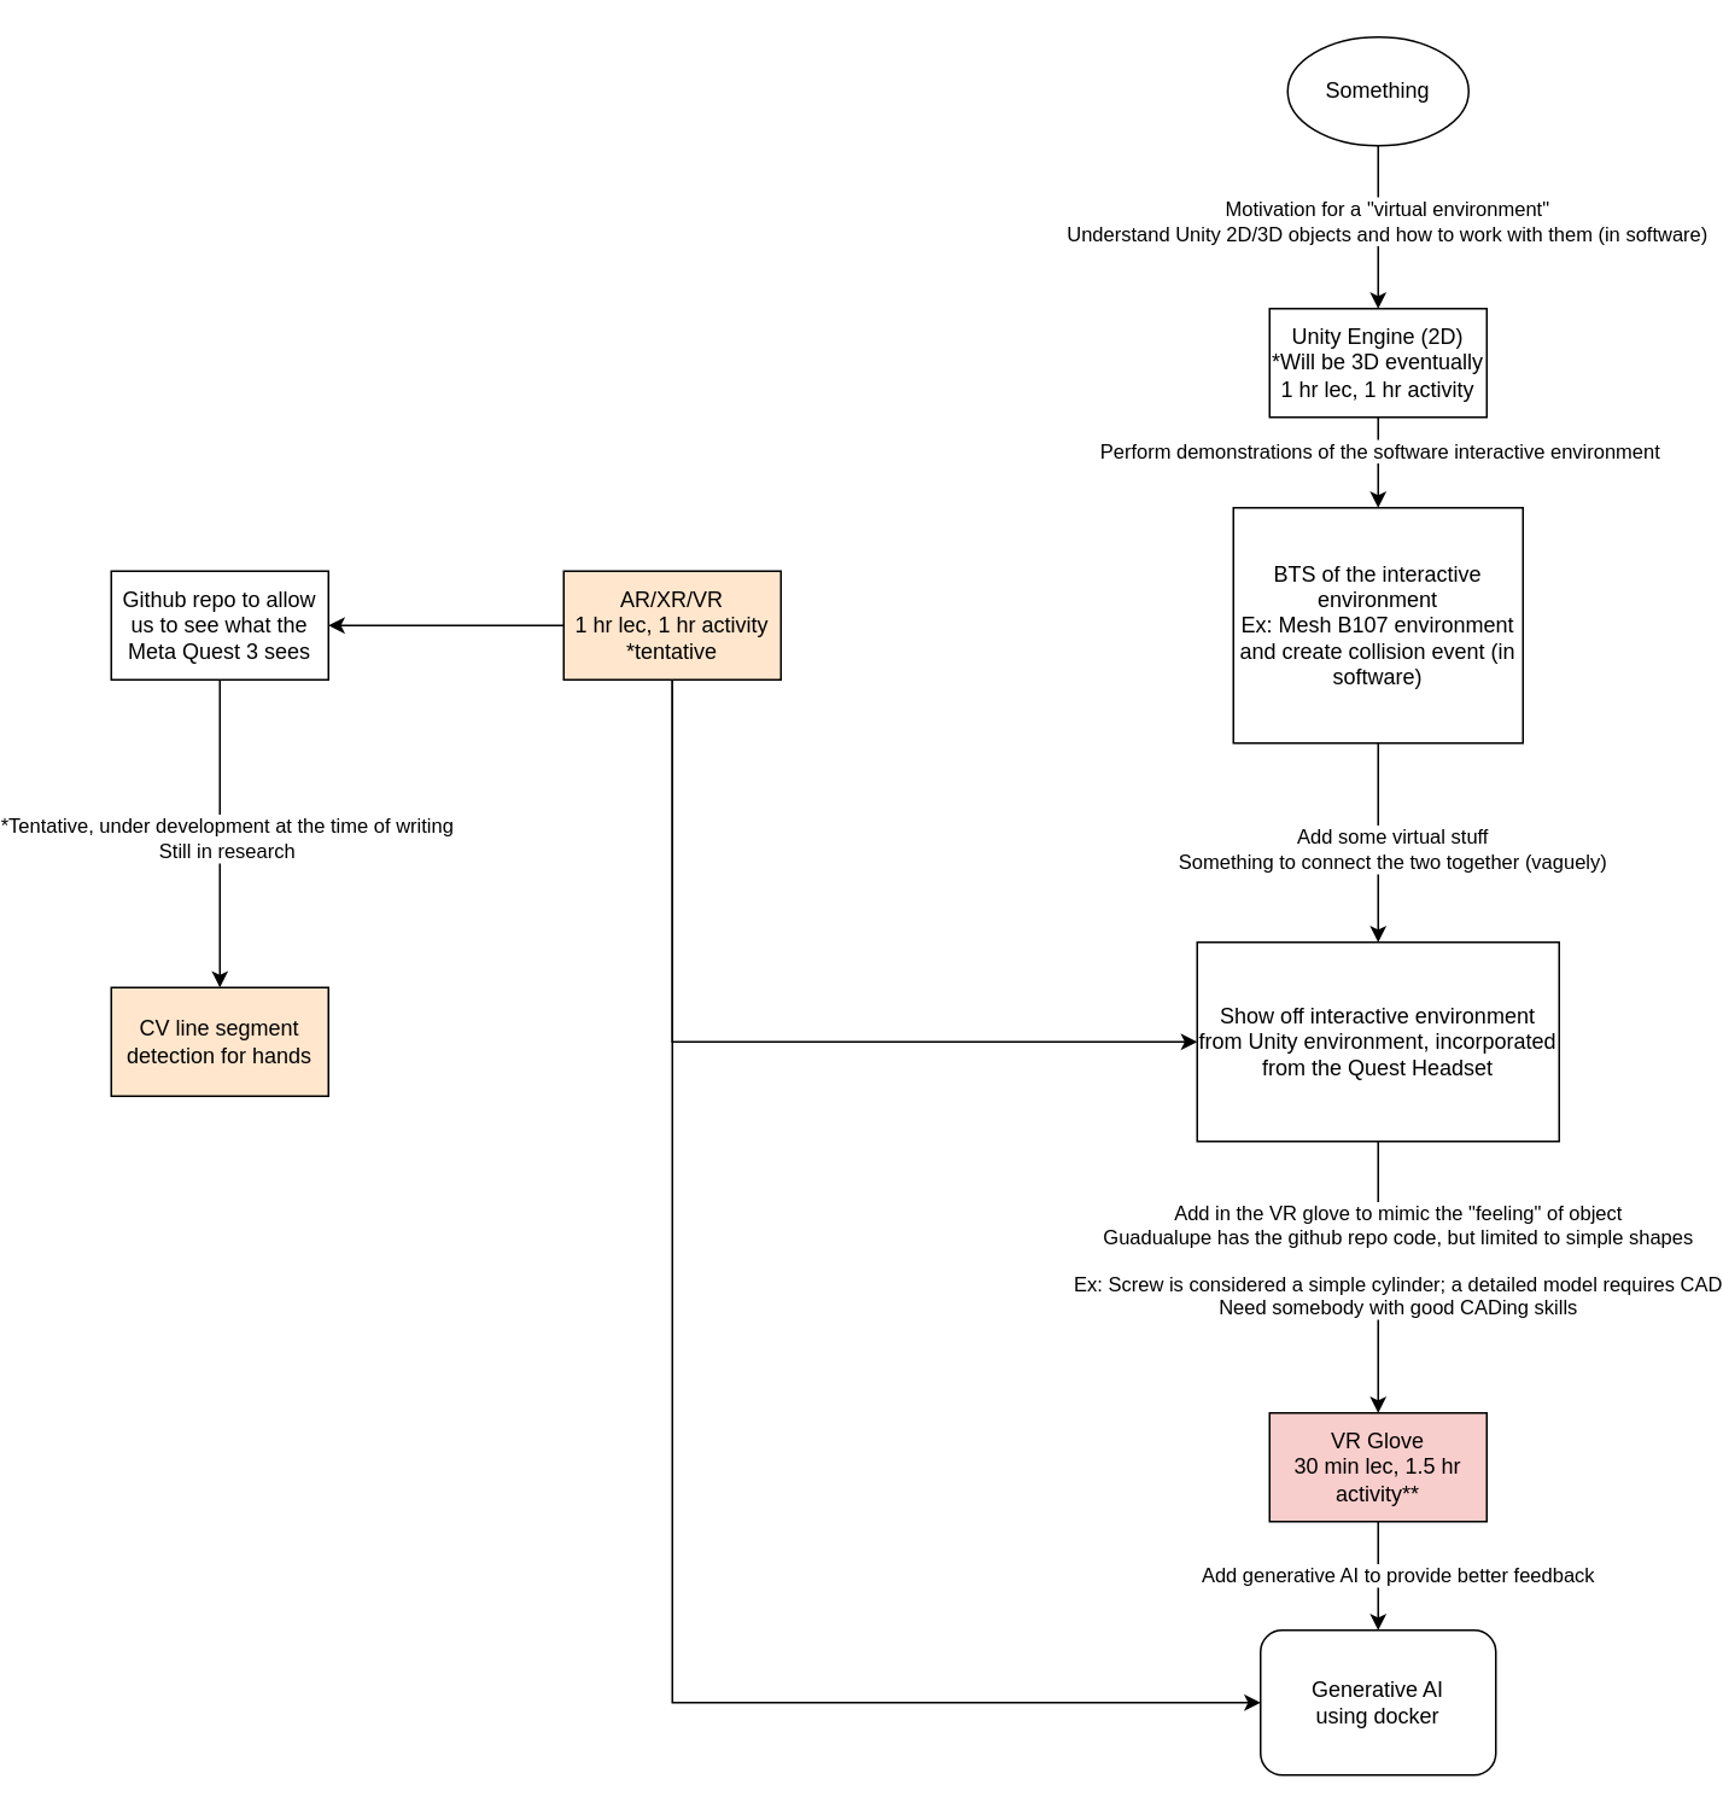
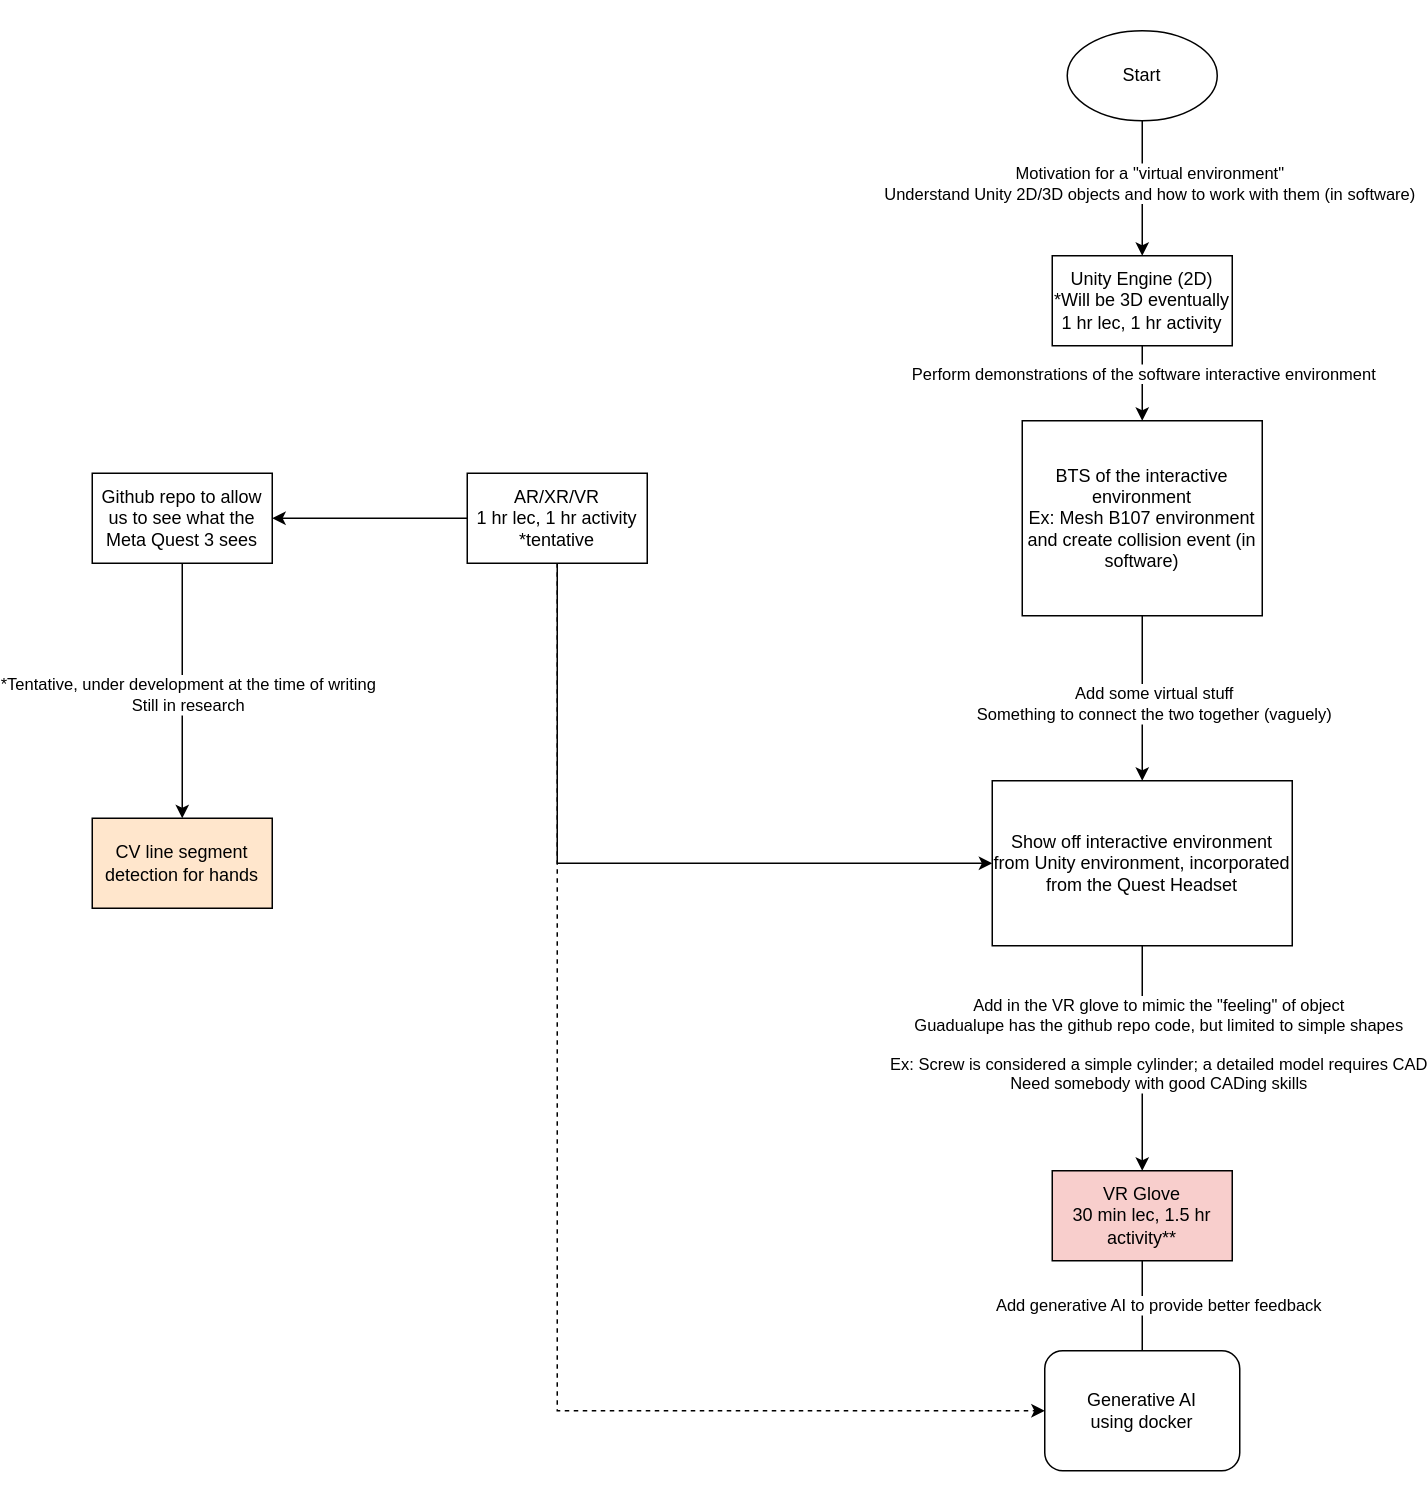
  <mxCell id="0" />
  <mxCell id="1" parent="0" />
  <mxCell id="2" value="Generative AI&lt;div&gt;using docker&lt;/div&gt;" style="whiteSpace=wrap;html=1;rounded=1;" vertex="1" parent="1"><mxGeometry x="655" y="900" width="130" height="80" as="geometry" /></mxCell>
  <mxCell id="3" style="edgeStyle=orthogonalEdgeStyle;rounded=0;orthogonalLoop=1;jettySize=auto;html=1;exitX=0.5;exitY=1;exitDx=0;exitDy=0;entryX=0;entryY=0.5;entryDx=0;entryDy=0;" edge="1" parent="1" source="6" target="15"><mxGeometry relative="1" as="geometry" /></mxCell>
- <mxCell id="4" style="edgeStyle=orthogonalEdgeStyle;rounded=0;orthogonalLoop=1;jettySize=auto;html=1;exitX=0.5;exitY=1;exitDx=0;exitDy=0;entryX=0;entryY=0.5;entryDx=0;entryDy=0;" edge="1" parent="1" source="6" target="2"><mxGeometry relative="1" as="geometry" /></mxCell>
+ <mxCell id="4" style="edgeStyle=orthogonalEdgeStyle;rounded=0;orthogonalLoop=1;jettySize=auto;html=1;exitX=0.5;exitY=1;exitDx=0;exitDy=0;entryX=0;entryY=0.5;entryDx=0;entryDy=0;dashed=1;" edge="1" parent="1" source="6" target="2"><mxGeometry relative="1" as="geometry" /></mxCell>
  <mxCell id="5" style="edgeStyle=orthogonalEdgeStyle;rounded=0;orthogonalLoop=1;jettySize=auto;html=1;exitX=0;exitY=0.5;exitDx=0;exitDy=0;entryX=1;entryY=0.5;entryDx=0;entryDy=0;" edge="1" parent="1" source="6" target="24"><mxGeometry relative="1" as="geometry" /></mxCell>
- <mxCell id="6" value="AR/XR/VR&lt;div&gt;1 hr lec, 1 hr activity&lt;/div&gt;&lt;div&gt;*tentative&lt;/div&gt;" style="rounded=0;whiteSpace=wrap;html=1;fillColor=#ffe6cc;" vertex="1" parent="1"><mxGeometry x="270" y="315" width="120" height="60" as="geometry" /></mxCell>
+ <mxCell id="6" value="AR/XR/VR&lt;div&gt;1 hr lec, 1 hr activity&lt;/div&gt;&lt;div&gt;*tentative&lt;/div&gt;" style="rounded=0;whiteSpace=wrap;html=1;" vertex="1" parent="1"><mxGeometry x="270" y="315" width="120" height="60" as="geometry" /></mxCell>
  <mxCell id="7" style="edgeStyle=orthogonalEdgeStyle;rounded=0;orthogonalLoop=1;jettySize=auto;html=1;exitX=0.5;exitY=1;exitDx=0;exitDy=0;entryX=0.5;entryY=0;entryDx=0;entryDy=0;" edge="1" parent="1" source="9" target="18"><mxGeometry relative="1" as="geometry" /></mxCell>
  <mxCell id="8" value="Perform demonstrations of the software interactive environment" style="edgeLabel;html=1;align=center;verticalAlign=middle;resizable=0;points=[];" vertex="1" connectable="0" parent="7"><mxGeometry x="-0.28" relative="1" as="geometry"><mxPoint as="offset" /></mxGeometry></mxCell>
  <mxCell id="9" value="Unity Engine (2D)&lt;div&gt;*Will be 3D eventually&lt;/div&gt;&lt;div&gt;1 hr lec, 1 hr activity&lt;/div&gt;" style="rounded=0;whiteSpace=wrap;html=1;" vertex="1" parent="1"><mxGeometry x="660" y="170" width="120" height="60" as="geometry" /></mxCell>
- <mxCell id="10" style="edgeStyle=orthogonalEdgeStyle;rounded=0;orthogonalLoop=1;jettySize=auto;html=1;exitX=0.5;exitY=1;exitDx=0;exitDy=0;entryX=0.5;entryY=0;entryDx=0;entryDy=0;" edge="1" parent="1" source="12" target="2"><mxGeometry relative="1" as="geometry" /></mxCell>
+ <mxCell id="10" style="edgeStyle=orthogonalEdgeStyle;rounded=0;orthogonalLoop=1;jettySize=auto;html=1;exitX=0.5;exitY=1;exitDx=0;exitDy=0;entryX=0.5;entryY=0;entryDx=0;entryDy=0;endArrow=none;" edge="1" parent="1" source="12" target="2"><mxGeometry relative="1" as="geometry" /></mxCell>
  <mxCell id="11" value="Add generative AI to provide better feedback" style="edgeLabel;html=1;align=center;verticalAlign=middle;resizable=0;points=[];" vertex="1" connectable="0" parent="10"><mxGeometry x="0.211" y="-2" relative="1" as="geometry"><mxPoint x="12" y="-7" as="offset" /></mxGeometry></mxCell>
  <mxCell id="12" value="VR Glove&lt;div&gt;30 min lec, 1.5 hr activity**&lt;/div&gt;" style="rounded=0;whiteSpace=wrap;html=1;fillColor=#f8cecc;" vertex="1" parent="1"><mxGeometry x="660" y="780" width="120" height="60" as="geometry" /></mxCell>
  <mxCell id="13" style="edgeStyle=orthogonalEdgeStyle;rounded=0;orthogonalLoop=1;jettySize=auto;html=1;exitX=0.5;exitY=1;exitDx=0;exitDy=0;entryX=0.5;entryY=0;entryDx=0;entryDy=0;" edge="1" parent="1" source="15" target="12"><mxGeometry relative="1" as="geometry" /></mxCell>
  <mxCell id="14" value="Add in the VR glove to mimic the &quot;feeling&quot; of object&lt;div&gt;Guadualupe has the github repo code, but limited to simple shapes&lt;/div&gt;&lt;div&gt;&lt;br&gt;&lt;/div&gt;&lt;div&gt;Ex: Screw is considered a simple cylinder; a detailed model requires CAD&lt;/div&gt;&lt;div&gt;Need somebody with good CADing skills&lt;/div&gt;" style="edgeLabel;html=1;align=center;verticalAlign=middle;resizable=0;points=[];" vertex="1" connectable="0" parent="13"><mxGeometry x="-0.166" y="3" relative="1" as="geometry"><mxPoint x="7" y="2" as="offset" /></mxGeometry></mxCell>
  <mxCell id="15" value="Show off interactive environment from Unity environment, incorporated from the Quest Headset" style="rounded=0;whiteSpace=wrap;html=1;" vertex="1" parent="1"><mxGeometry x="620" y="520" width="200" height="110" as="geometry" /></mxCell>
  <mxCell id="16" style="edgeStyle=orthogonalEdgeStyle;rounded=0;orthogonalLoop=1;jettySize=auto;html=1;exitX=0.5;exitY=1;exitDx=0;exitDy=0;entryX=0.5;entryY=0;entryDx=0;entryDy=0;" edge="1" parent="1" source="18" target="15"><mxGeometry relative="1" as="geometry" /></mxCell>
  <mxCell id="17" value="Add some virtual stuff&lt;div&gt;Something to connect the two together (vaguely)&lt;/div&gt;" style="edgeLabel;html=1;align=center;verticalAlign=middle;resizable=0;points=[];" vertex="1" connectable="0" parent="16"><mxGeometry x="0.061" y="7" relative="1" as="geometry"><mxPoint as="offset" /></mxGeometry></mxCell>
  <mxCell id="18" value="BTS of the interactive environment&lt;div&gt;Ex: Mesh B107 environment and create collision event (in software)&lt;/div&gt;" style="rounded=0;whiteSpace=wrap;html=1;" vertex="1" parent="1"><mxGeometry x="640" y="280" width="160" height="130" as="geometry" /></mxCell>
  <mxCell id="19" style="edgeStyle=orthogonalEdgeStyle;rounded=0;orthogonalLoop=1;jettySize=auto;html=1;exitX=1;exitY=0.5;exitDx=0;exitDy=0;entryX=0.5;entryY=0;entryDx=0;entryDy=0;" edge="1" parent="1" source="21" target="9"><mxGeometry relative="1" as="geometry" /></mxCell>
  <mxCell id="20" value="Motivation for a &quot;virtual environment&quot;&lt;div&gt;Understand Unity 2D/3D objects and how to work with them (in software)&lt;/div&gt;" style="edgeLabel;html=1;align=center;verticalAlign=middle;resizable=0;points=[];" vertex="1" connectable="0" parent="19"><mxGeometry x="-0.093" y="4" relative="1" as="geometry"><mxPoint as="offset" /></mxGeometry></mxCell>
- <mxCell id="21" value="Something" style="ellipse;whiteSpace=wrap;html=1;direction=south;" vertex="1" parent="1"><mxGeometry x="670" y="20" width="100" height="60" as="geometry" /></mxCell>
+ <mxCell id="21" value="Start" style="ellipse;whiteSpace=wrap;html=1;direction=south;" vertex="1" parent="1"><mxGeometry x="670" y="20" width="100" height="60" as="geometry" /></mxCell>
  <mxCell id="22" style="edgeStyle=orthogonalEdgeStyle;rounded=0;orthogonalLoop=1;jettySize=auto;html=1;exitX=0.5;exitY=1;exitDx=0;exitDy=0;entryX=0.5;entryY=0;entryDx=0;entryDy=0;" edge="1" parent="1" source="24" target="25"><mxGeometry relative="1" as="geometry" /></mxCell>
  <mxCell id="23" value="*Tentative, under development at the time of writing&lt;div&gt;Still in research&lt;/div&gt;" style="edgeLabel;html=1;align=center;verticalAlign=middle;resizable=0;points=[];" vertex="1" connectable="0" parent="22"><mxGeometry x="0.025" y="3" relative="1" as="geometry"><mxPoint as="offset" /></mxGeometry></mxCell>
  <mxCell id="24" value="Github repo to allow us to see what the Meta Quest 3 sees" style="rounded=0;whiteSpace=wrap;html=1;" vertex="1" parent="1"><mxGeometry x="20" y="315" width="120" height="60" as="geometry" /></mxCell>
  <mxCell id="25" value="CV line segment detection for hands" style="rounded=0;whiteSpace=wrap;html=1;fillColor=#ffe6cc;" vertex="1" parent="1"><mxGeometry x="20" y="545" width="120" height="60" as="geometry" /></mxCell>
